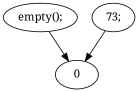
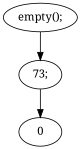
  digraph {
    fontname="Noto Serif"
    node [fontname="Noto Serif"]
    edge [fontname="Noto Serif"]
    n1 [label="empty();"]
    n2 [label="73;"]
    0
-   n1 -> 0
+   n1 -> n2
    n2 -> 0
  }
